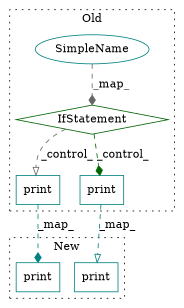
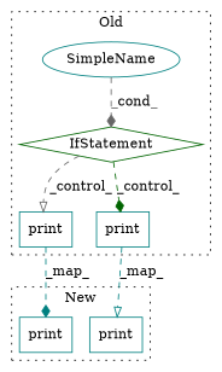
  digraph {
    node [a=32 l="6,1" shape=box color=teal]
    edge [color=teal style=dashed arrowhead=diamond]
    n1 [label=print s="2718,2790"]
    n2 [a=25 l="4,14" label=IfStatement s="2615,2636" shape=diamond color=darkgreen]
    n3 [a=42 l=17 label=SimpleName s=2619 shape=ellipse]
    n4 [label=print s="2809,2897"]
    n5 [label=print s="3343,3415"]
    n6 [label=print s="3430,3518"]
    subgraph cluster_1 {
      label=Old
      style=dotted
      n1
      n2
      n3
      n4
    }
    subgraph cluster_2 {
      label=New
      style=dotted
      n5
      n6
    }
    n1 -> n5 [label=_map_]
    n2 -> n1 [label=_control_ color=gray40 arrowhead=onormal]
    n2 -> n4 [label=_control_ color=darkgreen]
-   n3 -> n2 [label=_map_ color=gray40]
+   n3 -> n2 [label=_cond_ color=gray40]
    n4 -> n6 [label=_map_ arrowhead=onormal]
  }
